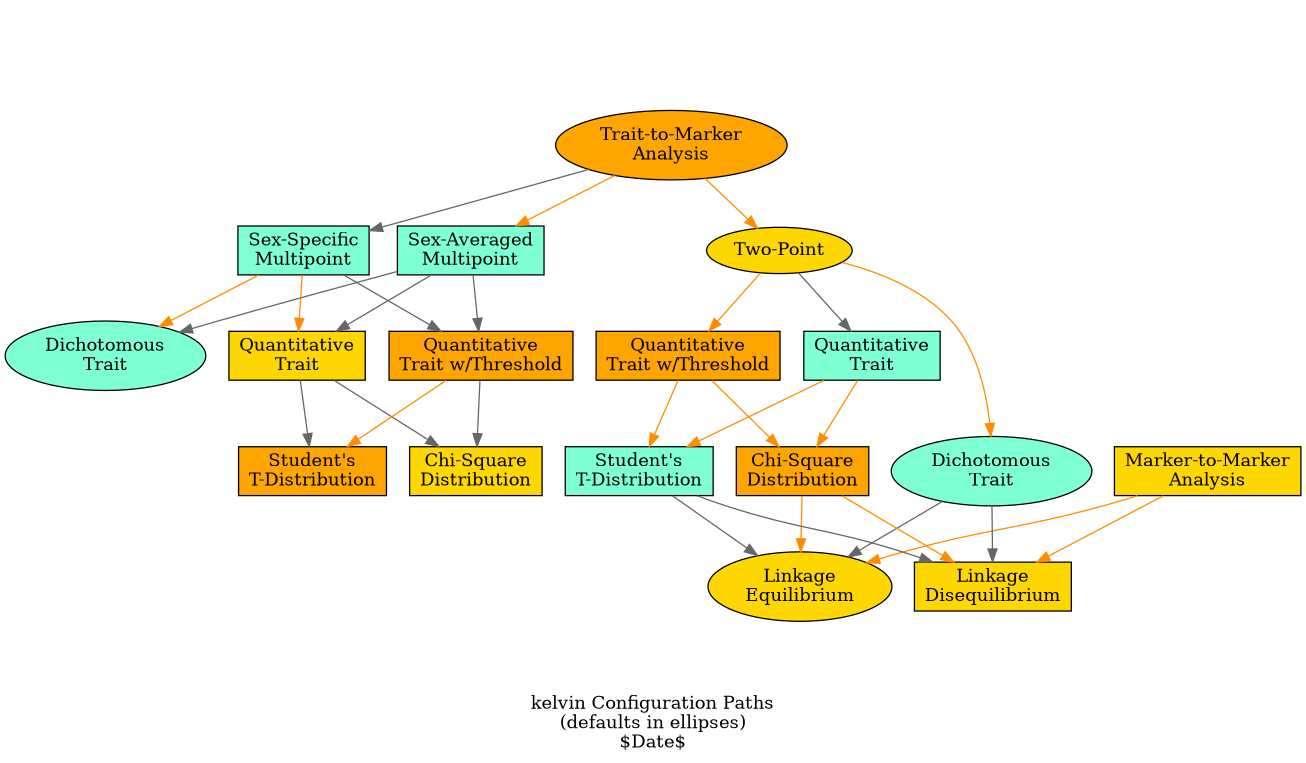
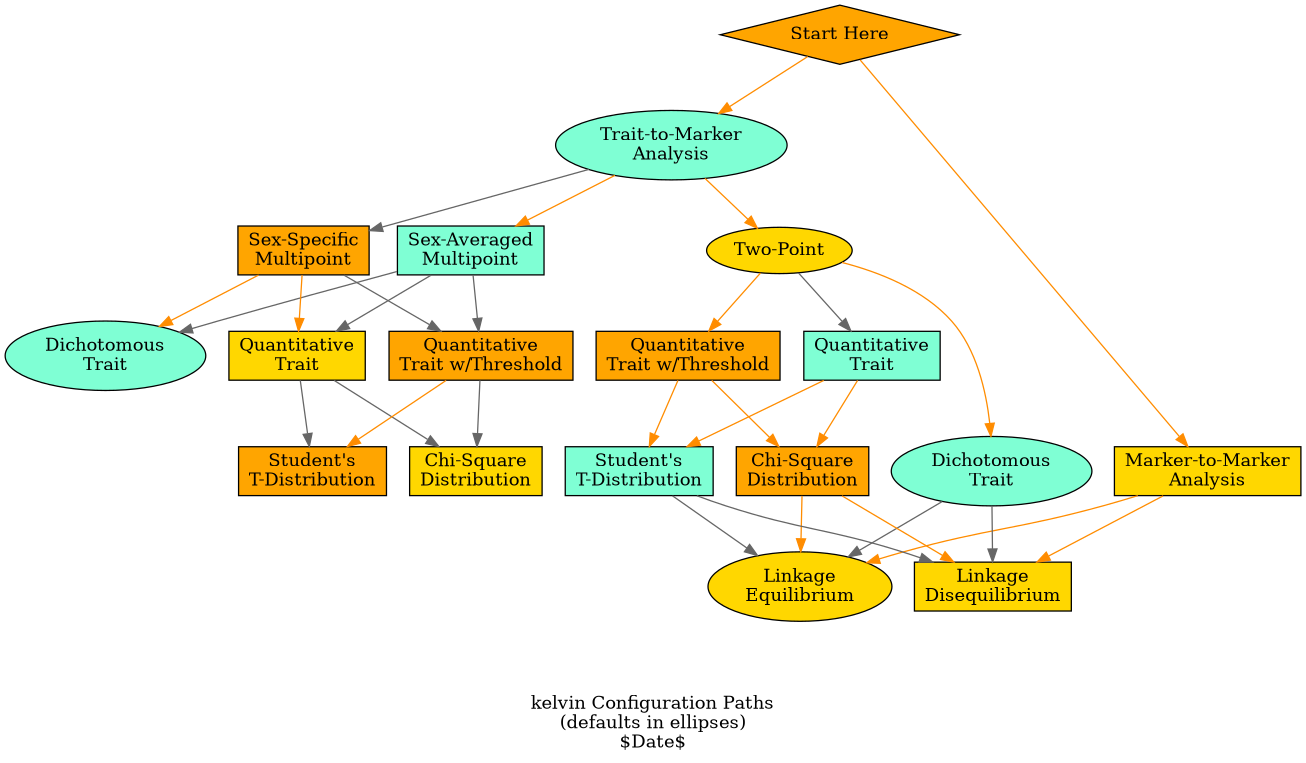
  digraph {
    label="kelvin Configuration Paths\n(defaults in ellipses)\n$Date$"
    node [fillcolor=aquamarine shape=box style=filled]
    edge [color=darkorange]
+   n1 [fillcolor=orange height=.1 label="Start Here" shape=diamond width=.1]
    n2 [fillcolor=gold label="Marker-to-Marker\nAnalysis"]
-   n3 [fillcolor=orange label="Trait-to-Marker\nAnalysis" shape=ellipse]
+   n3 [label="Trait-to-Marker\nAnalysis" shape=ellipse]
    n4 [fillcolor=gold label="Linkage\nEquilibrium\n" shape=ellipse]
    n5 [fillcolor=gold label="Linkage\nDisequilibrium"]
    n6 [fillcolor=gold label="Two-Point" shape=ellipse]
    n7 [label="Sex-Averaged\nMultipoint"]
-   n8 [label="Sex-Specific\nMultipoint"]
+   n8 [fillcolor=orange label="Sex-Specific\nMultipoint"]
    n9 [label="Dichotomous\nTrait" shape=ellipse]
    n10 [label="Quantitative\nTrait"]
    n11 [fillcolor=orange label="Quantitative\nTrait w/Threshold"]
    n12 [label="Dichotomous\nTrait" shape=ellipse]
    n13 [fillcolor=gold label="Quantitative\nTrait"]
    n14 [fillcolor=orange label="Quantitative\nTrait w/Threshold"]
    n15 [fillcolor=orange label="Chi-Square\nDistribution"]
    n16 [label="Student's\nT-Distribution"]
    n17 [fillcolor=gold label="Chi-Square\nDistribution"]
    n18 [fillcolor=orange label="Student's\nT-Distribution"]
+   n1 -> n2
+   n1 -> n3
    n2 -> n4
    n2 -> n5
    n3 -> n6
    n3 -> n7
    n3 -> n8 [color=gray40]
    n6 -> n9
    n6 -> n10 [color=gray40]
    n6 -> n11
    n7 -> n12 [color=gray40]
    n7 -> n13 [color=gray40]
    n7 -> n14 [color=gray40]
    n8 -> n12
    n8 -> n13
    n8 -> n14 [color=gray40]
    n9 -> n4 [color=gray40]
    n9 -> n5 [color=gray40]
    n10 -> n15
    n10 -> n16
    n11 -> n15
    n11 -> n16
    n13 -> n17 [color=gray40]
    n13 -> n18 [color=gray40]
    n14 -> n17 [color=gray40]
    n14 -> n18
    n15 -> n4
    n15 -> n5
    n16 -> n4 [color=gray40]
    n16 -> n5 [color=gray40]
  }
